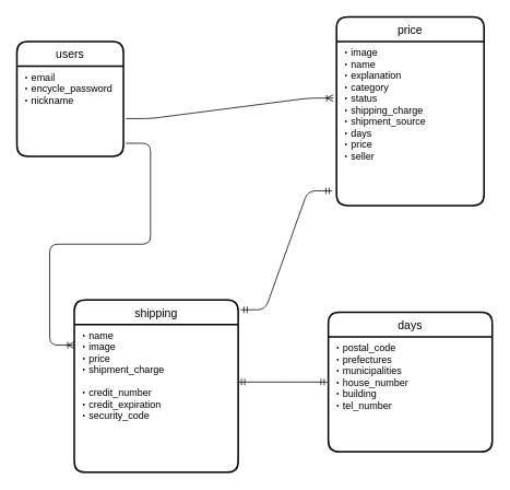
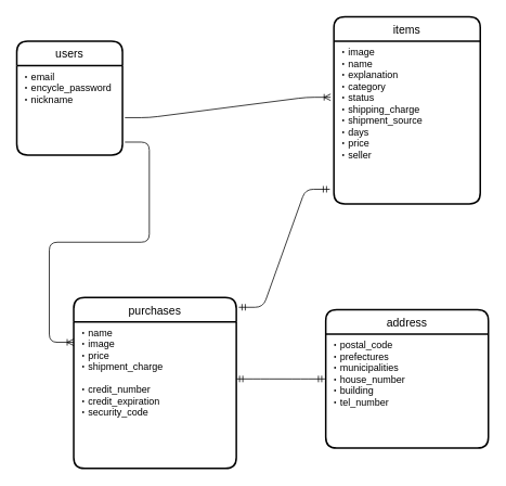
  <mxCell id="0" />
  <mxCell id="1" parent="0" />
  <mxCell id="2" value="users" style="swimlane;childLayout=stackLayout;horizontal=1;startSize=30;horizontalStack=0;rounded=1;fontSize=14;fontStyle=0;strokeWidth=2;resizeParent=0;resizeLast=1;shadow=0;dashed=0;align=center;" vertex="1" parent="1"><mxGeometry x="20" y="50" width="130" height="140" as="geometry" /></mxCell>
  <mxCell id="3" value="・email&#10;・encycle_password&#10;・nickname" style="align=left;strokeColor=none;fillColor=none;spacingLeft=4;fontSize=12;verticalAlign=top;resizable=0;rotatable=0;part=1;" vertex="1" parent="2"><mxGeometry y="30" width="130" height="110" as="geometry" /></mxCell>
- <mxCell id="4" value="price" style="swimlane;childLayout=stackLayout;horizontal=1;startSize=30;horizontalStack=0;rounded=1;fontSize=14;fontStyle=0;strokeWidth=2;resizeParent=0;resizeLast=1;shadow=0;dashed=0;align=center;" vertex="1" parent="1"><mxGeometry x="410" y="20" width="180" height="230" as="geometry" /></mxCell>
+ <mxCell id="4" value="items" style="swimlane;childLayout=stackLayout;horizontal=1;startSize=30;horizontalStack=0;rounded=1;fontSize=14;fontStyle=0;strokeWidth=2;resizeParent=0;resizeLast=1;shadow=0;dashed=0;align=center;" vertex="1" parent="1"><mxGeometry x="410" y="20" width="180" height="230" as="geometry" /></mxCell>
  <mxCell id="5" value="・image&#10;・name&#10;・explanation&#10;・category&#10;・status&#10;・shipping_charge&#10;・shipment_source&#10;・days&#10;・price&#10;・seller" style="align=left;strokeColor=none;fillColor=none;spacingLeft=4;fontSize=12;verticalAlign=top;resizable=0;rotatable=0;part=1;" vertex="1" parent="4"><mxGeometry y="30" width="180" height="200" as="geometry" /></mxCell>
  <mxCell id="6" value="" style="edgeStyle=entityRelationEdgeStyle;fontSize=12;html=1;endArrow=ERoneToMany;entryX=-0.022;entryY=0.345;entryDx=0;entryDy=0;entryPerimeter=0;exitX=1.023;exitY=0.582;exitDx=0;exitDy=0;exitPerimeter=0;" edge="1" parent="1" source="3" target="5"><mxGeometry width="100" height="100" relative="1" as="geometry"><mxPoint x="170" y="187" as="sourcePoint" /><mxPoint x="260" y="90" as="targetPoint" /></mxGeometry></mxCell>
- <mxCell id="7" value="shipping" style="swimlane;childLayout=stackLayout;horizontal=1;startSize=30;horizontalStack=0;rounded=1;fontSize=14;fontStyle=0;strokeWidth=2;resizeParent=0;resizeLast=1;shadow=0;dashed=0;align=center;" vertex="1" parent="1"><mxGeometry x="90" y="365" width="200" height="210" as="geometry" /></mxCell>
+ <mxCell id="7" value="purchases" style="swimlane;childLayout=stackLayout;horizontal=1;startSize=30;horizontalStack=0;rounded=1;fontSize=14;fontStyle=0;strokeWidth=2;resizeParent=0;resizeLast=1;shadow=0;dashed=0;align=center;" vertex="1" parent="1"><mxGeometry x="90" y="365" width="200" height="210" as="geometry" /></mxCell>
  <mxCell id="8" value="・name&#10;・image&#10;・price&#10;・shipment_charge&#10;&#10;・credit_number&#10;・credit_expiration&#10;・security_code" style="align=left;strokeColor=none;fillColor=none;spacingLeft=4;fontSize=12;verticalAlign=top;resizable=0;rotatable=0;part=1;" vertex="1" parent="7"><mxGeometry y="30" width="200" height="180" as="geometry" /></mxCell>
  <mxCell id="9" value="" style="edgeStyle=entityRelationEdgeStyle;fontSize=12;html=1;endArrow=ERoneToMany;exitX=1.023;exitY=0.855;exitDx=0;exitDy=0;exitPerimeter=0;" edge="1" parent="1" source="3"><mxGeometry width="100" height="100" relative="1" as="geometry"><mxPoint x="110" y="430" as="sourcePoint" /><mxPoint x="90" y="420" as="targetPoint" /></mxGeometry></mxCell>
- <mxCell id="10" value="days" style="swimlane;childLayout=stackLayout;horizontal=1;startSize=30;horizontalStack=0;rounded=1;fontSize=14;fontStyle=0;strokeWidth=2;resizeParent=0;resizeLast=1;shadow=0;dashed=0;align=center;" vertex="1" parent="1"><mxGeometry x="400" y="380" width="200" height="170" as="geometry" /></mxCell>
+ <mxCell id="10" value="address" style="swimlane;childLayout=stackLayout;horizontal=1;startSize=30;horizontalStack=0;rounded=1;fontSize=14;fontStyle=0;strokeWidth=2;resizeParent=0;resizeLast=1;shadow=0;dashed=0;align=center;" vertex="1" parent="1"><mxGeometry x="400" y="380" width="200" height="170" as="geometry" /></mxCell>
  <mxCell id="11" value="・postal_code&#10;・prefectures&#10;・municipalities&#10;・house_number&#10;・building&#10;・tel_number" style="align=left;strokeColor=none;fillColor=none;spacingLeft=4;fontSize=12;verticalAlign=top;resizable=0;rotatable=0;part=1;" vertex="1" parent="10"><mxGeometry y="30" width="200" height="140" as="geometry" /></mxCell>
  <mxCell id="12" value="" style="edgeStyle=entityRelationEdgeStyle;fontSize=12;html=1;endArrow=ERmandOne;startArrow=ERmandOne;entryX=-0.028;entryY=0.91;entryDx=0;entryDy=0;entryPerimeter=0;exitX=1.015;exitY=0.057;exitDx=0;exitDy=0;exitPerimeter=0;" edge="1" parent="1" source="7" target="5"><mxGeometry width="100" height="100" relative="1" as="geometry"><mxPoint x="290" y="365" as="sourcePoint" /><mxPoint x="390" y="265" as="targetPoint" /></mxGeometry></mxCell>
  <mxCell id="13" value="" style="edgeStyle=entityRelationEdgeStyle;fontSize=12;html=1;endArrow=ERmandOne;startArrow=ERmandOne;entryX=-0.005;entryY=0.393;entryDx=0;entryDy=0;entryPerimeter=0;" edge="1" parent="1" target="11"><mxGeometry width="100" height="100" relative="1" as="geometry"><mxPoint x="290" y="465" as="sourcePoint" /><mxPoint x="390" y="365" as="targetPoint" /></mxGeometry></mxCell>
